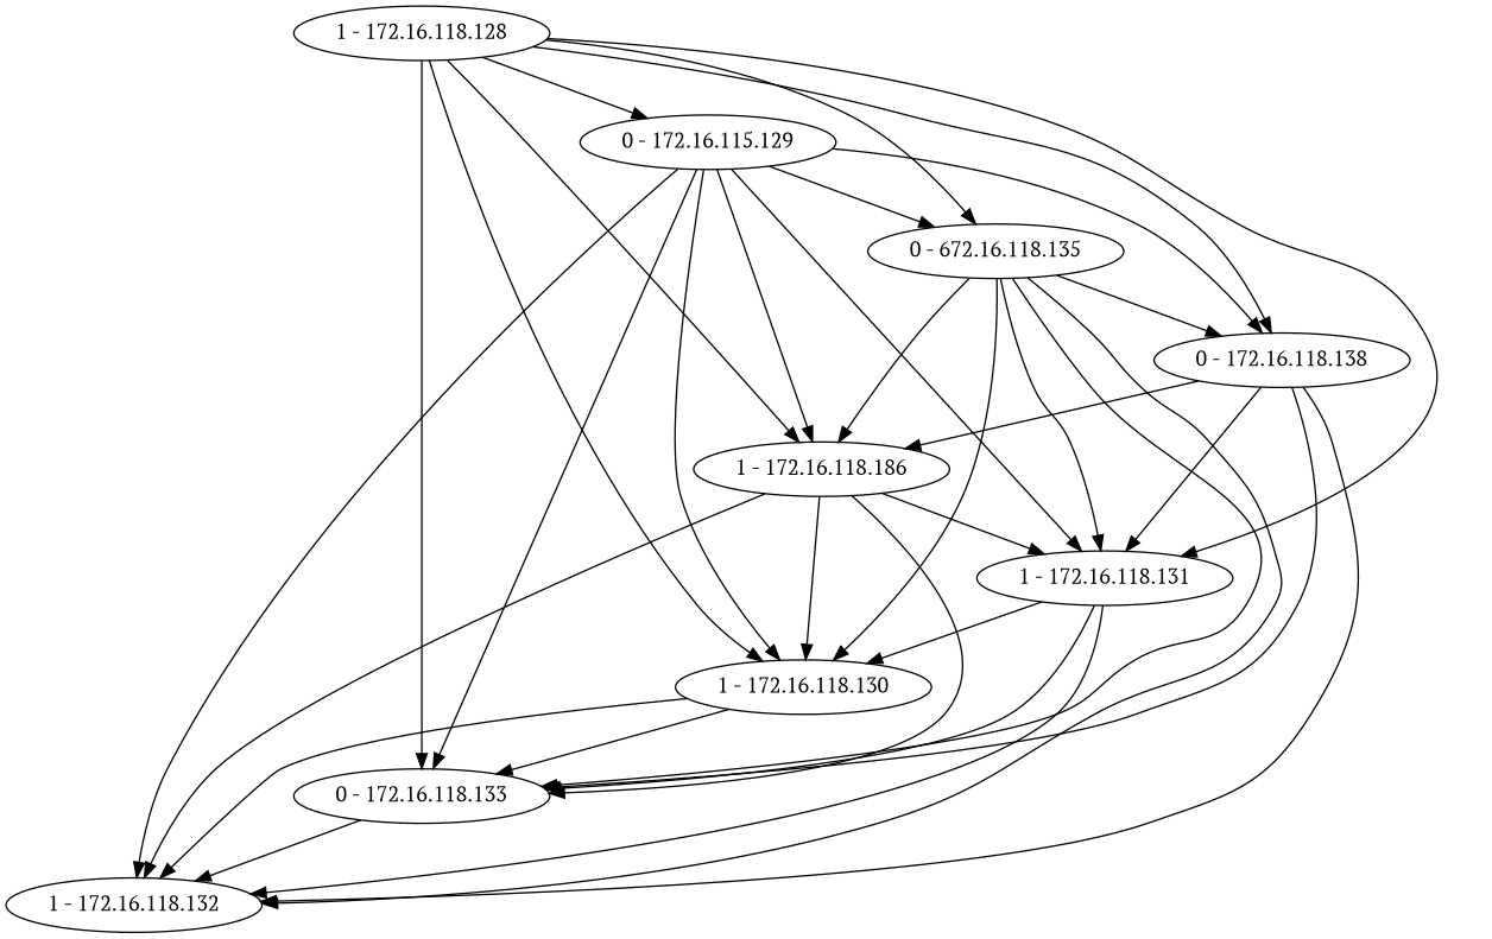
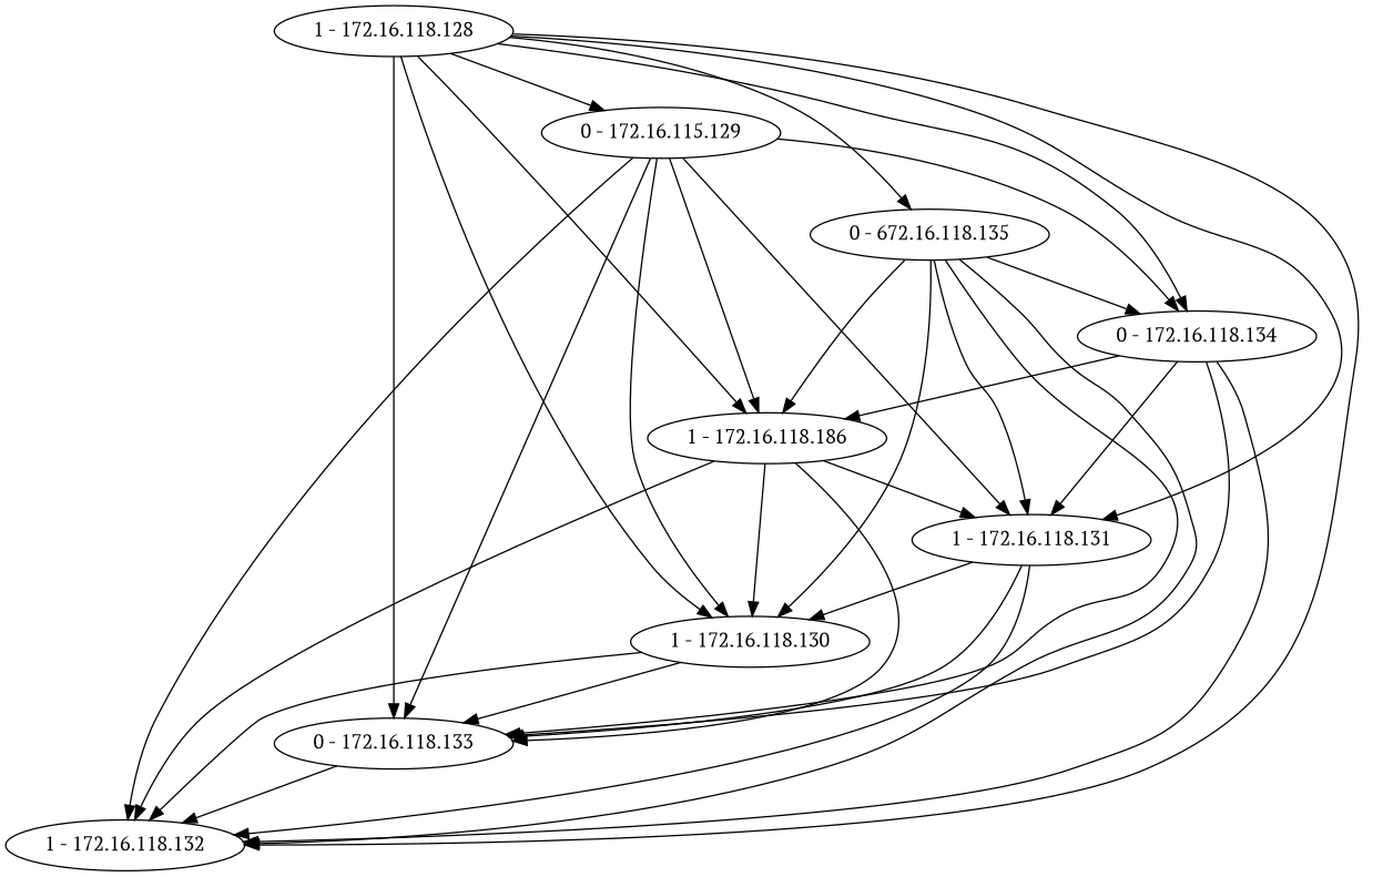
  digraph {
    fontname="PT Serif"
    node [cluster_id=1 fontname="PT Serif"]
    edge [fontname="PT Serif" weight=0.0303100972668]
    n1 [label="1 - 172.16.118.128"]
    n2 [cluster_id=0 label="0 - 172.16.115.129"]
    n3 [cluster_id=0 label="0 - 672.16.118.135"]
-   n4 [cluster_id=0 label="0 - 172.16.118.138"]
+   n4 [cluster_id=0 label="0 - 172.16.118.134"]
    n5 [label="1 - 172.16.118.186"]
    n6 [label="1 - 172.16.118.131"]
    n7 [label="1 - 172.16.118.130"]
    n8 [cluster_id=0 label="0 - 172.16.118.133"]
    n9 [label="1 - 172.16.118.132"]
    n1 -> n2 [weight=0.0226444451496]
    n1 -> n3 [weight=0.00749074217634]
    n1 -> n4
    n1 -> n5 [weight=0.353540064845]
    n1 -> n6 [weight=0.700747199168]
    n1 -> n7 [weight=0.319789321486]
    n1 -> n8 [weight="1e-05"]
-   n2 -> n3 [weight=0.453641635292]
+   n1 -> n9 [weight=0.788396315242]
    n2 -> n4 [weight=0.496282476696]
    n2 -> n5 [weight=0.136131574419]
    n2 -> n6 [weight=0.0226444451496]
    n2 -> n7 [weight=0.110593019974]
    n2 -> n8 [weight=0.633491666931]
    n2 -> n9 [weight=0.0458261368105]
    n3 -> n4 [weight=0.526839776593]
    n3 -> n5 [weight=0.119023608157]
    n3 -> n6 [weight=0.0380368331748]
    n3 -> n7 [weight=0.127535656975]
    n3 -> n8 [weight=0.496282476696]
    n3 -> n9
    n4 -> n5 [weight=0.144813889506]
    n4 -> n6
    n4 -> n8 [weight=0.453641635292]
    n4 -> n9 [weight=0.0536795531852]
    n5 -> n6 [weight=0.353540064845]
    n5 -> n7 [weight=0.788396315242]
    n5 -> n8 [weight=0.110593019974]
    n5 -> n9 [weight=0.389152778218]
    n6 -> n7 [weight=0.389152778218]
    n6 -> n8
    n6 -> n9 [weight=0.788396315242]
    n7 -> n8 [weight=0.119023608157]
    n7 -> n9 [weight=0.353540064845]
    n8 -> n9 [weight=0.0226444451496]
  }
